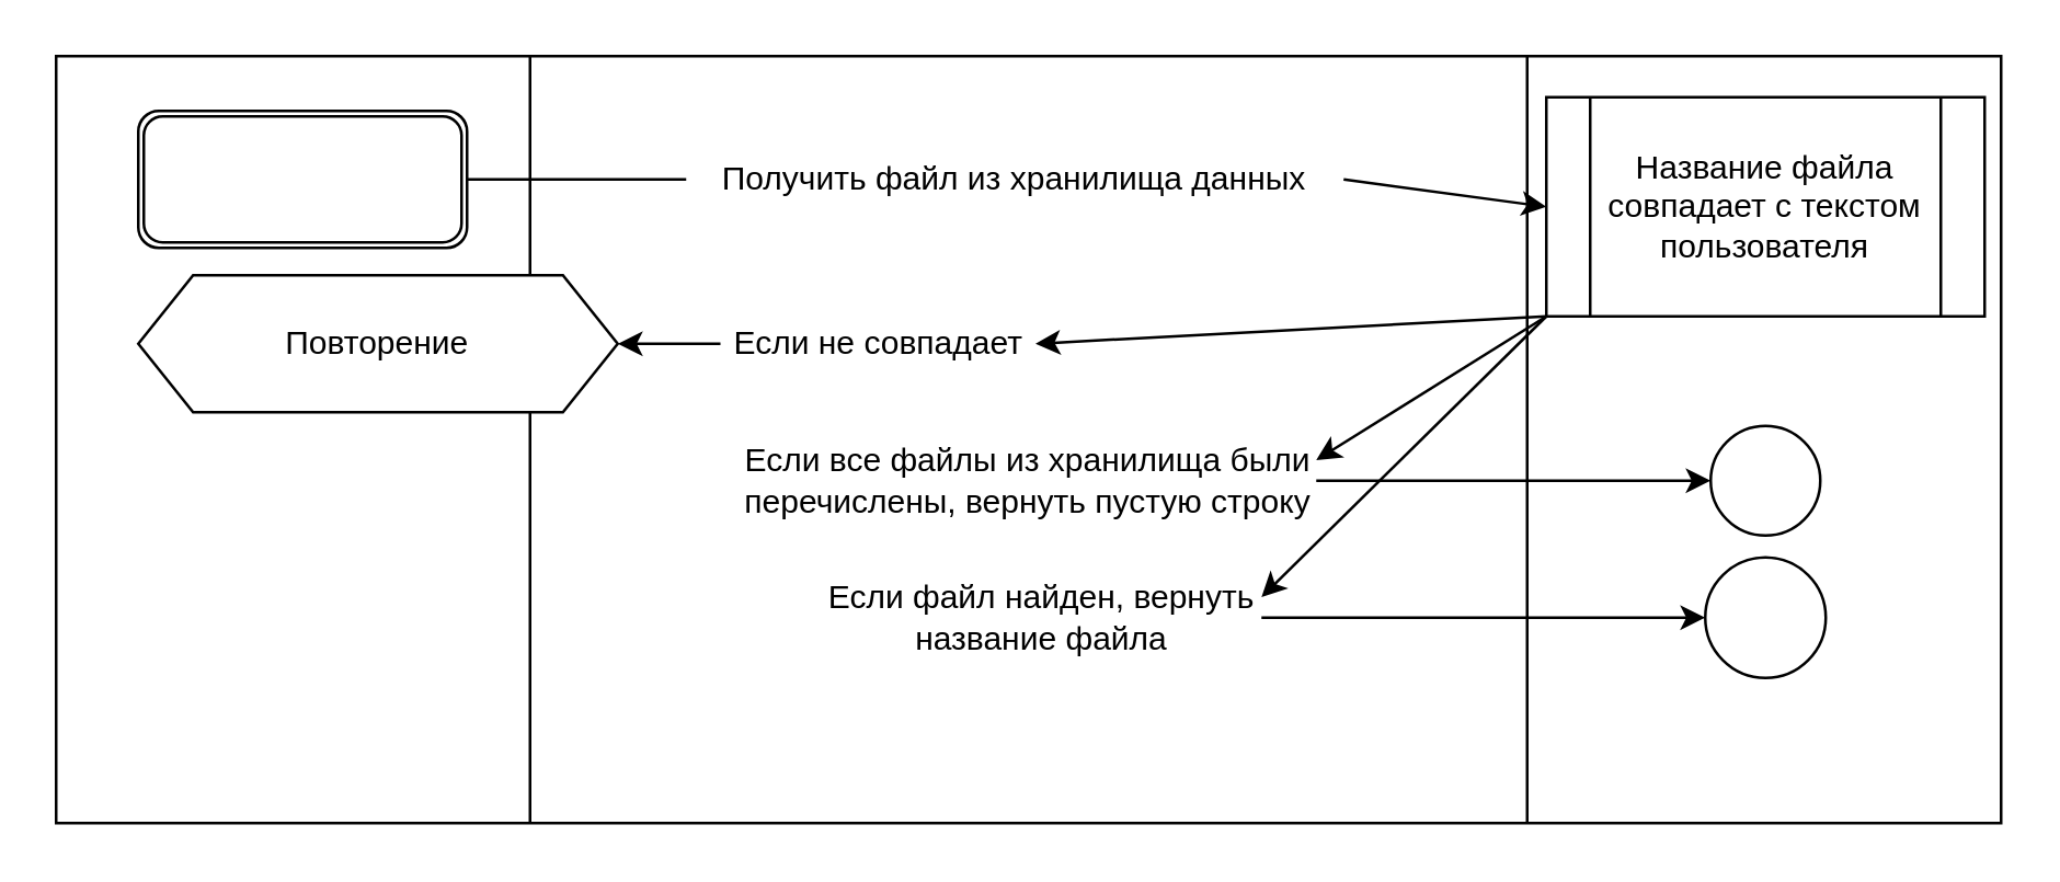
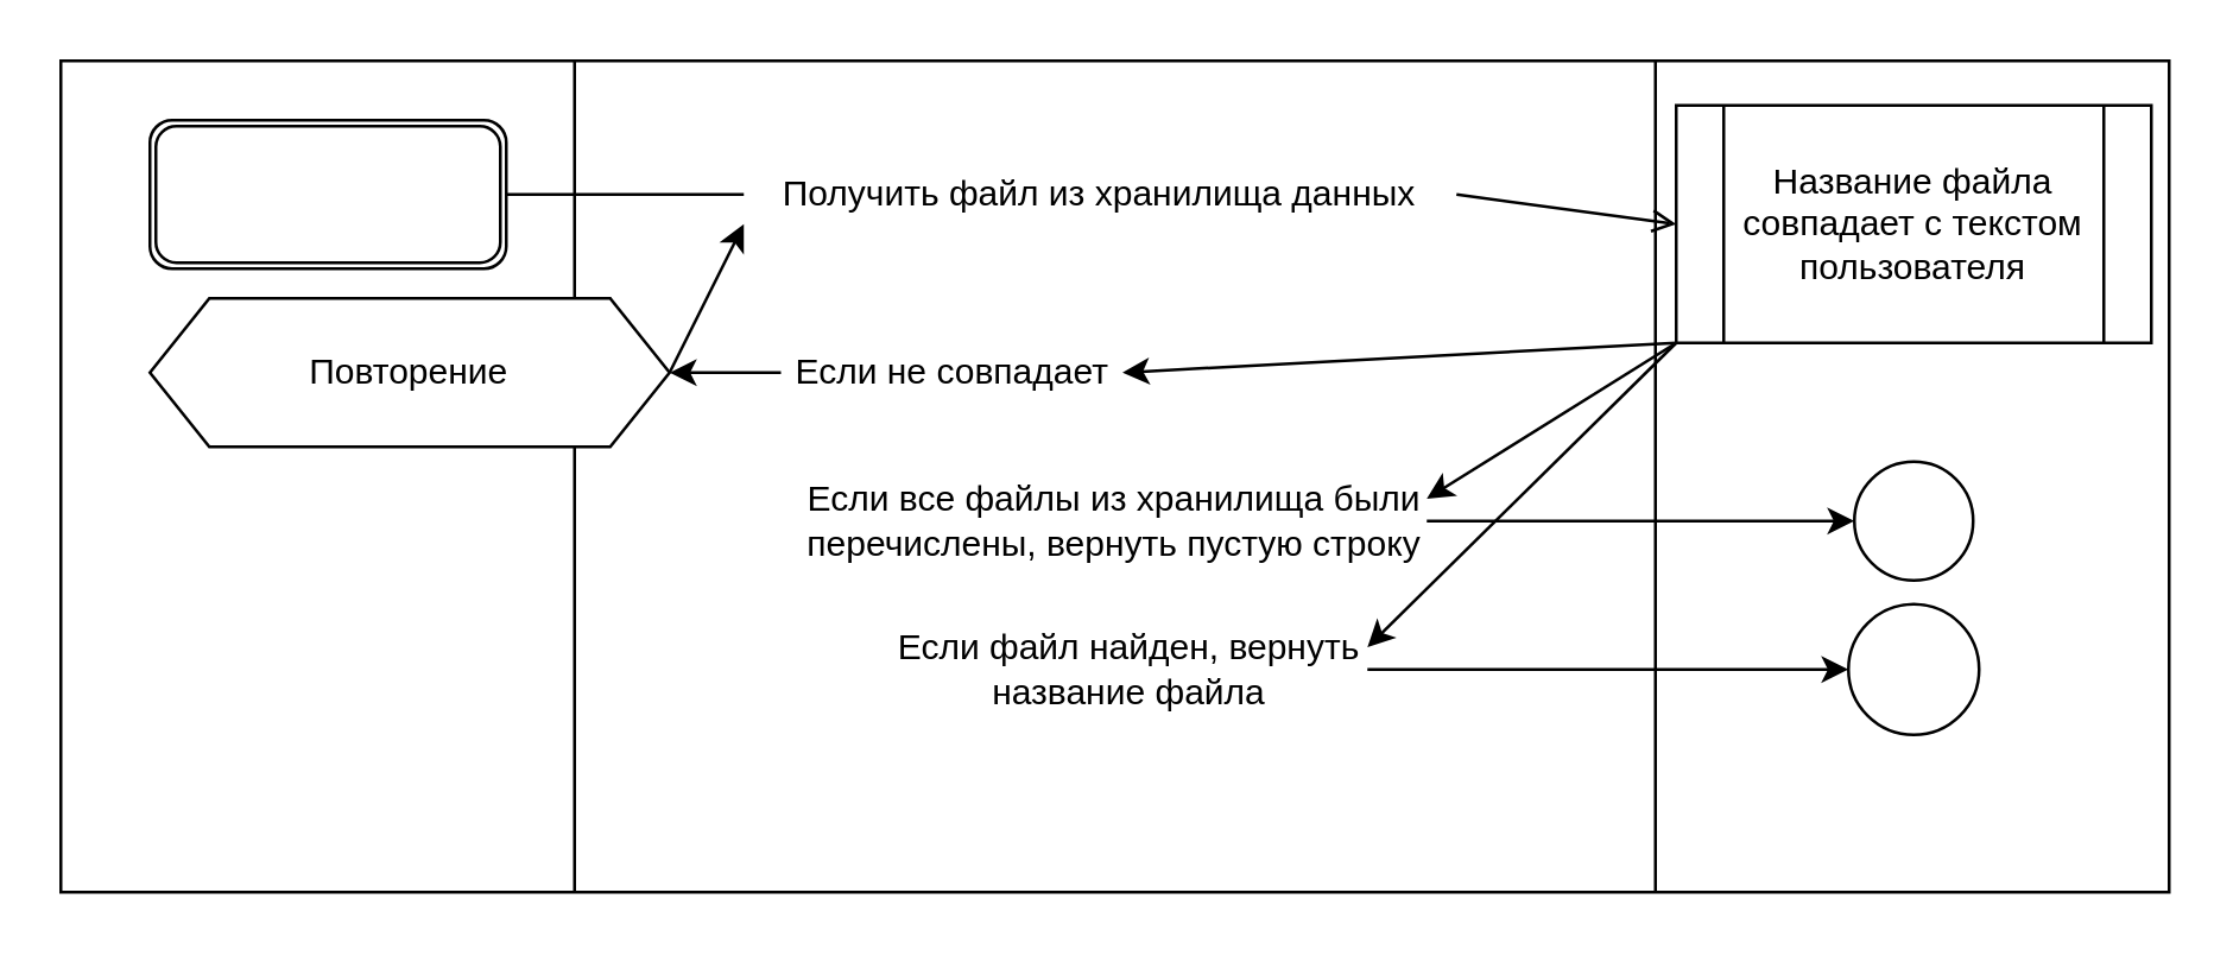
  <mxCell id="0" />
  <mxCell id="1" parent="0" />
  <mxCell id="2" value="" style="shape=process;whiteSpace=wrap;html=1;backgroundOutline=1;size=0.243;" vertex="1" parent="1"><mxGeometry x="20" y="20" width="710" height="280" as="geometry" /></mxCell>
  <mxCell id="3" value="" style="shape=ext;double=1;rounded=1;whiteSpace=wrap;html=1;" vertex="1" parent="1"><mxGeometry x="50" y="40" width="120" height="50" as="geometry" /></mxCell>
  <mxCell id="4" value="Получить файл из хранилища данных" style="text;html=1;strokeColor=none;fillColor=none;align=center;verticalAlign=middle;whiteSpace=wrap;rounded=0;" vertex="1" parent="1"><mxGeometry x="250" y="55" width="240" height="20" as="geometry" /></mxCell>
  <mxCell id="5" value="Название файла совпадает с текстом пользователя" style="shape=process;whiteSpace=wrap;html=1;backgroundOutline=1;" vertex="1" parent="1"><mxGeometry x="564" y="35" width="160" height="80" as="geometry" /></mxCell>
  <mxCell id="6" value="" style="endArrow=none;html=1;rounded=0;exitX=1;exitY=0.5;exitDx=0;exitDy=0;entryX=0;entryY=0.5;entryDx=0;entryDy=0;" edge="1" parent="1" source="3" target="4"><mxGeometry width="50" height="50" relative="1" as="geometry"><mxPoint x="210" y="90" as="sourcePoint" /><mxPoint x="260" y="40" as="targetPoint" /></mxGeometry></mxCell>
- <mxCell id="7" value="" style="endArrow=classic;html=1;rounded=0;exitX=1;exitY=0.5;exitDx=0;exitDy=0;entryX=0;entryY=0.5;entryDx=0;entryDy=0;" edge="1" parent="1" source="4" target="5"><mxGeometry width="50" height="50" relative="1" as="geometry"><mxPoint x="520" y="30" as="sourcePoint" /><mxPoint x="570" y="-20" as="targetPoint" /></mxGeometry></mxCell>
+ <mxCell id="7" value="" style="endArrow=open;html=1;rounded=0;exitX=1;exitY=0.5;exitDx=0;exitDy=0;entryX=0;entryY=0.5;entryDx=0;entryDy=0;" edge="1" parent="1" source="4" target="5"><mxGeometry width="50" height="50" relative="1" as="geometry"><mxPoint x="520" y="30" as="sourcePoint" /><mxPoint x="570" y="-20" as="targetPoint" /></mxGeometry></mxCell>
  <mxCell id="8" value="Если не совпадает" style="text;html=1;strokeColor=none;fillColor=none;align=center;verticalAlign=middle;whiteSpace=wrap;rounded=0;" vertex="1" parent="1"><mxGeometry x="262.5" y="110" width="115" height="30" as="geometry" /></mxCell>
  <mxCell id="9" value="" style="endArrow=classic;html=1;rounded=0;exitX=0;exitY=1;exitDx=0;exitDy=0;entryX=1;entryY=0.5;entryDx=0;entryDy=0;" edge="1" parent="1" source="5" target="8"><mxGeometry width="50" height="50" relative="1" as="geometry"><mxPoint x="540" y="230" as="sourcePoint" /><mxPoint x="590" y="180" as="targetPoint" /></mxGeometry></mxCell>
  <mxCell id="10" value="Повторение" style="shape=hexagon;perimeter=hexagonPerimeter2;whiteSpace=wrap;html=1;fixedSize=1;" vertex="1" parent="1"><mxGeometry x="50" y="100" width="175" height="50" as="geometry" /></mxCell>
  <mxCell id="11" value="" style="endArrow=classic;html=1;rounded=0;entryX=1;entryY=0.5;entryDx=0;entryDy=0;exitX=0;exitY=0.5;exitDx=0;exitDy=0;" edge="1" parent="1" source="8" target="10"><mxGeometry width="50" height="50" relative="1" as="geometry"><mxPoint x="250" y="240" as="sourcePoint" /><mxPoint x="300" y="190" as="targetPoint" /></mxGeometry></mxCell>
+ <mxCell id="12" value="" style="endArrow=classic;html=1;rounded=0;exitX=1;exitY=0.5;exitDx=0;exitDy=0;entryX=0;entryY=1;entryDx=0;entryDy=0;" edge="1" parent="1" source="10" target="4"><mxGeometry width="50" height="50" relative="1" as="geometry"><mxPoint x="230" y="110" as="sourcePoint" /><mxPoint x="280" y="60" as="targetPoint" /></mxGeometry></mxCell>
  <mxCell id="13" value="Если все файлы из хранилища были перечислены, вернуть пустую строку" style="text;html=1;strokeColor=none;fillColor=none;align=center;verticalAlign=middle;whiteSpace=wrap;rounded=0;" vertex="1" parent="1"><mxGeometry x="270" y="160" width="210" height="30" as="geometry" /></mxCell>
  <mxCell id="14" value="" style="ellipse;whiteSpace=wrap;html=1;aspect=fixed;" vertex="1" parent="1"><mxGeometry x="624" y="155" width="40" height="40" as="geometry" /></mxCell>
  <mxCell id="15" value="" style="endArrow=classic;html=1;rounded=0;entryX=1;entryY=0.25;entryDx=0;entryDy=0;exitX=0;exitY=1;exitDx=0;exitDy=0;" edge="1" parent="1" source="5" target="13"><mxGeometry width="50" height="50" relative="1" as="geometry"><mxPoint x="580" y="280" as="sourcePoint" /><mxPoint x="630" y="230" as="targetPoint" /></mxGeometry></mxCell>
  <mxCell id="16" value="" style="endArrow=classic;html=1;rounded=0;exitX=1;exitY=0.5;exitDx=0;exitDy=0;entryX=0;entryY=0.5;entryDx=0;entryDy=0;" edge="1" parent="1" source="13" target="14"><mxGeometry width="50" height="50" relative="1" as="geometry"><mxPoint x="550" y="180" as="sourcePoint" /><mxPoint x="600" y="130" as="targetPoint" /></mxGeometry></mxCell>
  <mxCell id="17" value="Если файл найден, вернуть название файла" style="text;html=1;strokeColor=none;fillColor=none;align=center;verticalAlign=middle;whiteSpace=wrap;rounded=0;" vertex="1" parent="1"><mxGeometry x="300" y="210" width="160" height="30" as="geometry" /></mxCell>
  <mxCell id="18" value="" style="endArrow=classic;html=1;rounded=0;exitX=0;exitY=1;exitDx=0;exitDy=0;entryX=1;entryY=0.25;entryDx=0;entryDy=0;" edge="1" parent="1" source="5" target="17"><mxGeometry width="50" height="50" relative="1" as="geometry"><mxPoint x="530" y="250" as="sourcePoint" /><mxPoint x="580" y="200" as="targetPoint" /></mxGeometry></mxCell>
  <mxCell id="19" value="" style="ellipse;whiteSpace=wrap;html=1;aspect=fixed;" vertex="1" parent="1"><mxGeometry x="622" y="203" width="44" height="44" as="geometry" /></mxCell>
  <mxCell id="20" value="" style="endArrow=classic;html=1;rounded=0;exitX=1;exitY=0.5;exitDx=0;exitDy=0;entryX=0;entryY=0.5;entryDx=0;entryDy=0;" edge="1" parent="1" source="17" target="19"><mxGeometry width="50" height="50" relative="1" as="geometry"><mxPoint x="530" y="250" as="sourcePoint" /><mxPoint x="580" y="200" as="targetPoint" /></mxGeometry></mxCell>
